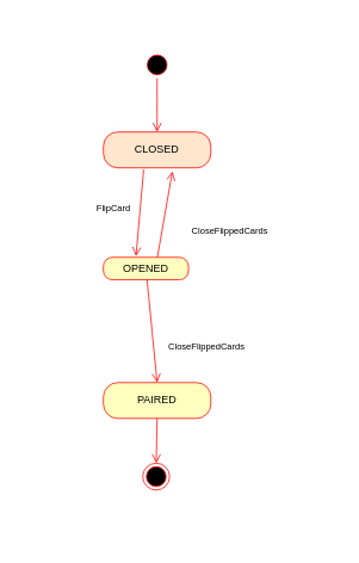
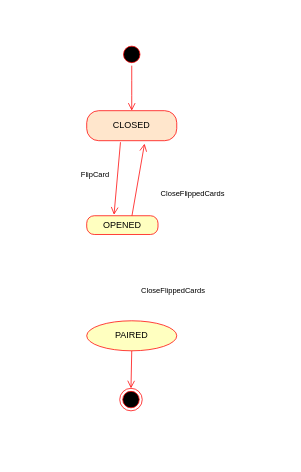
  <mxCell id="0" />
  <mxCell id="1" parent="0" />
  <mxCell id="2" value="" style="ellipse;html=1;shape=startState;fillColor=#000000;strokeColor=#ff0000;" vertex="1" parent="1"><mxGeometry x="160" y="57" width="30" height="30" as="geometry" /></mxCell>
  <mxCell id="3" value="" style="edgeStyle=orthogonalEdgeStyle;html=1;verticalAlign=bottom;endArrow=open;endSize=8;strokeColor=#ff0000;" edge="1" source="2" parent="1"><mxGeometry relative="1" as="geometry"><mxPoint x="175" y="147" as="targetPoint" /></mxGeometry></mxCell>
  <mxCell id="4" value="CLOSED" style="rounded=1;whiteSpace=wrap;html=1;arcSize=40;fontColor=#000000;fillColor=#ffe6cc;strokeColor=#ff0000;" vertex="1" parent="1"><mxGeometry x="115" y="147" width="120" height="40" as="geometry" /></mxCell>
  <mxCell id="5" value="" style="html=1;verticalAlign=bottom;endArrow=open;endSize=8;strokeColor=#ff0000;entryX=0.383;entryY=-0.05;entryDx=0;entryDy=0;entryPerimeter=0;exitX=0.375;exitY=1.05;exitDx=0;exitDy=0;exitPerimeter=0;" edge="1" source="4" parent="1" target="6"><mxGeometry relative="1" as="geometry"><mxPoint x="171" y="257" as="targetPoint" /></mxGeometry></mxCell>
  <mxCell id="6" value="OPENED" style="rounded=1;whiteSpace=wrap;html=1;arcSize=40;fontColor=#000000;fillColor=#ffffc0;strokeColor=#ff0000;" vertex="1" parent="1"><mxGeometry x="115" y="287" width="95" height="25" as="geometry" /></mxCell>
- <mxCell id="7" value="" style="html=1;verticalAlign=bottom;endArrow=open;endSize=8;strokeColor=#ff0000;entryX=0.5;entryY=0;entryDx=0;entryDy=0;" edge="1" source="6" parent="1" target="8"><mxGeometry relative="1" as="geometry"><mxPoint x="175" y="367" as="targetPoint" /></mxGeometry></mxCell>
- <mxCell id="8" value="PAIRED" style="rounded=1;whiteSpace=wrap;html=1;arcSize=40;fontColor=#000000;fillColor=#ffffc0;strokeColor=#ff0000;" vertex="1" parent="1"><mxGeometry x="115" y="427" width="120" height="40" as="geometry" /></mxCell>
+ <mxCell id="8" value="PAIRED" style="ellipse;whiteSpace=wrap;html=1;arcSize=40;fontColor=#000000;fillColor=#ffffc0;strokeColor=#ff0000;" vertex="1" parent="1"><mxGeometry x="115" y="427" width="120" height="40" as="geometry" /></mxCell>
  <mxCell id="9" value="" style="html=1;verticalAlign=bottom;endArrow=open;endSize=8;strokeColor=#ff0000;entryX=0.642;entryY=1.1;entryDx=0;entryDy=0;entryPerimeter=0;exitX=0.635;exitY=-0.004;exitDx=0;exitDy=0;exitPerimeter=0;" edge="1" parent="1" source="6" target="4"><mxGeometry relative="1" as="geometry"><mxPoint x="181" y="188" as="targetPoint" /><mxPoint x="192" y="267" as="sourcePoint" /></mxGeometry></mxCell>
  <mxCell id="10" value="" style="ellipse;html=1;shape=endState;fillColor=#000000;strokeColor=#ff0000;" vertex="1" parent="1"><mxGeometry x="159" y="517" width="30" height="30" as="geometry" /></mxCell>
  <mxCell id="11" value="" style="html=1;verticalAlign=bottom;endArrow=open;endSize=8;strokeColor=#ff0000;entryX=0.5;entryY=0;entryDx=0;entryDy=0;exitX=0.5;exitY=1;exitDx=0;exitDy=0;" edge="1" parent="1" source="8" target="10"><mxGeometry relative="1" as="geometry"><mxPoint x="185" y="437" as="targetPoint" /><mxPoint x="185" y="337" as="sourcePoint" /></mxGeometry></mxCell>
  <mxCell id="12" value="&lt;font style=&quot;font-size: 10px&quot;&gt;CloseFlippedCards&lt;/font&gt;" style="text;html=1;align=center;verticalAlign=middle;resizable=0;points=[];autosize=1;" vertex="1" parent="1"><mxGeometry x="201" y="247" width="110" height="20" as="geometry" /></mxCell>
  <mxCell id="13" value="&lt;font style=&quot;font-size: 10px&quot;&gt;FlipCard&lt;/font&gt;" style="text;html=1;align=center;verticalAlign=middle;resizable=0;points=[];autosize=1;" vertex="1" parent="1"><mxGeometry x="96" y="222" width="60" height="20" as="geometry" /></mxCell>
  <mxCell id="14" value="&lt;font style=&quot;font-size: 10px&quot;&gt;CloseFlippedCards&lt;/font&gt;" style="text;html=1;align=center;verticalAlign=middle;resizable=0;points=[];autosize=1;" vertex="1" parent="1"><mxGeometry x="175" y="377" width="110" height="20" as="geometry" /></mxCell>
  <mxCell id="15" value="&amp;nbsp; " style="text;html=1;align=center;verticalAlign=middle;resizable=0;points=[];autosize=1;" vertex="1" parent="1"><mxGeometry x="359" y="352" width="20" height="20" as="geometry" /></mxCell>
  <mxCell id="16" value="&amp;nbsp; " style="text;html=1;align=center;verticalAlign=middle;resizable=0;points=[];autosize=1;" vertex="1" parent="1"><mxGeometry x="20" y="353" width="20" height="20" as="geometry" /></mxCell>
  <mxCell id="17" value="&amp;nbsp; " style="text;html=1;align=center;verticalAlign=middle;resizable=0;points=[];autosize=1;" vertex="1" parent="1"><mxGeometry x="178" y="587" width="20" height="20" as="geometry" /></mxCell>
  <mxCell id="18" value="&amp;nbsp; " style="text;html=1;align=center;verticalAlign=middle;resizable=0;points=[];autosize=1;" vertex="1" parent="1"><mxGeometry x="181" y="20" width="20" height="20" as="geometry" /></mxCell>
